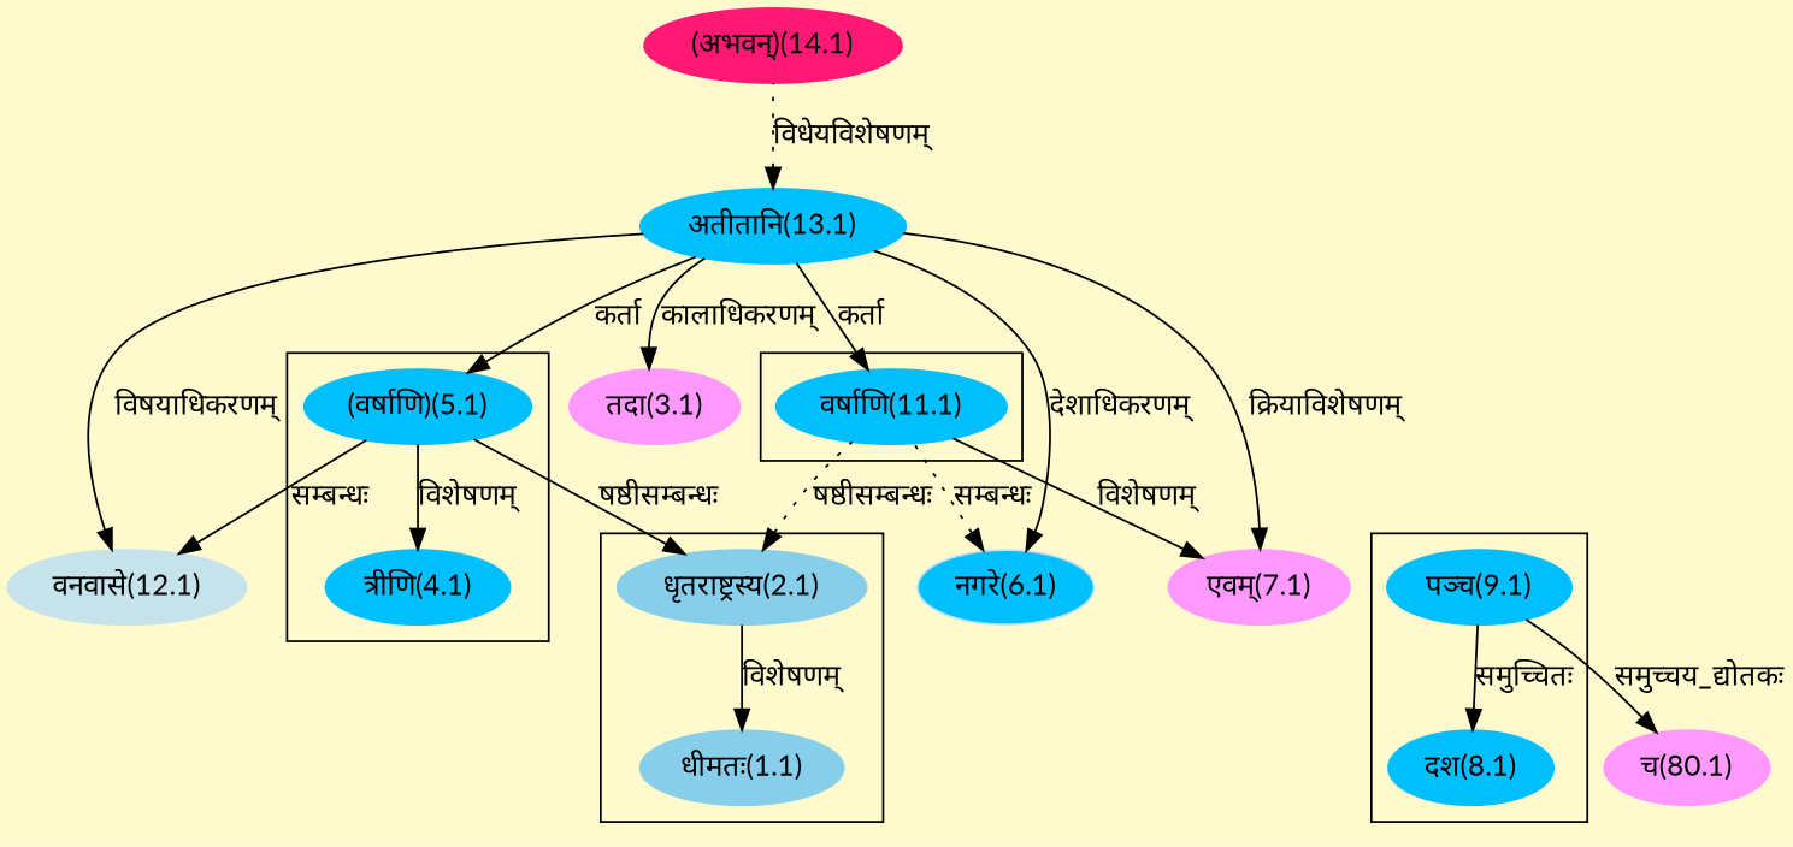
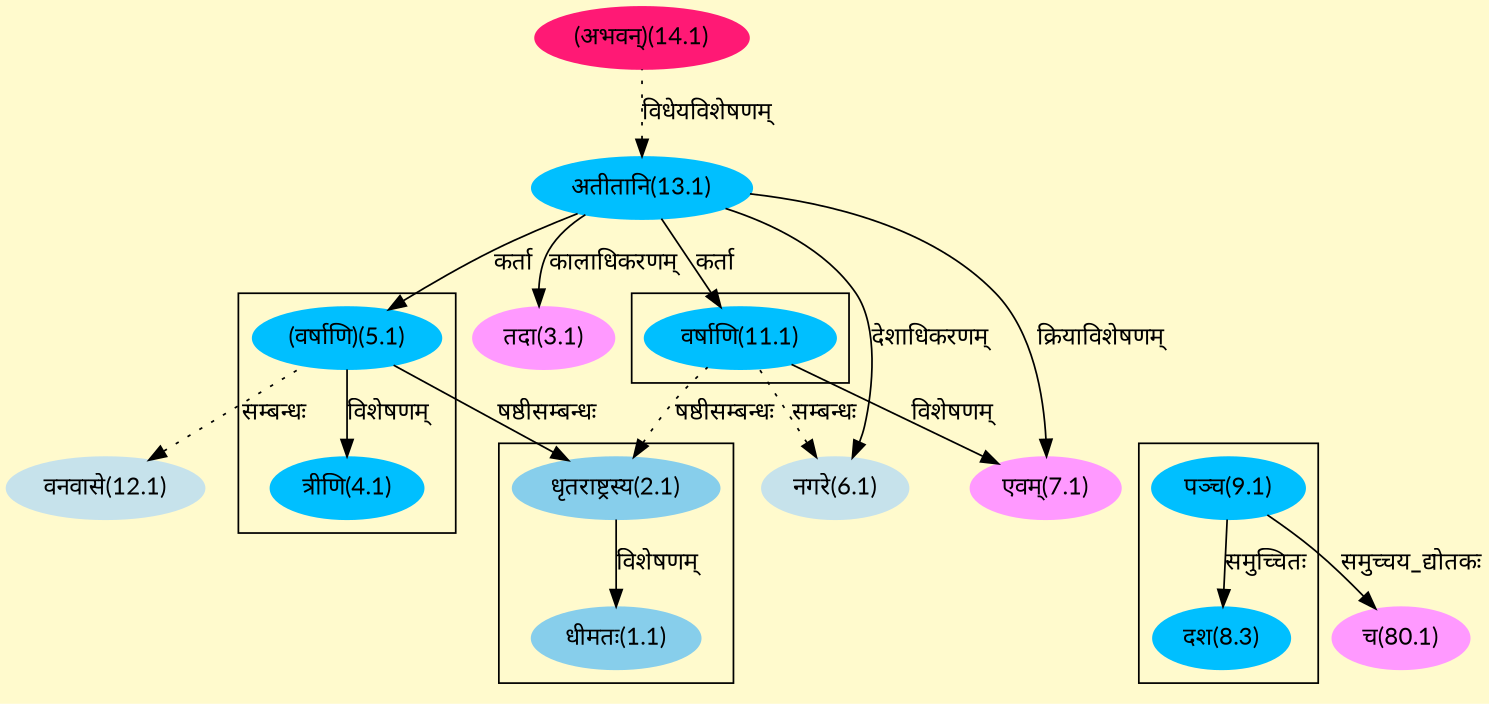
  digraph {
    bgcolor=lemonchiffon1
    compound=true
    fontname=Lato
    rankdir=BT
    node [color="#00BFFF" fontname=Lato style=filled]
    edge [dir=back fontname=Lato]
    n1 [color="#87CEEB" label="धीमतः(1.1)"]
    n2 [color="#87CEEB" label="धृतराष्ट्रस्य(2.1)"]
    n3 [label="त्रीणि(4.1)"]
    n4 [label="(वर्षाणि)(5.1)"]
-   n5 [label="दश(8.1)"]
+   n5 [label="दश(8.3)"]
    n6 [label="पञ्च(9.1)"]
    n7 [label="वर्षाणि(11.1)"]
    n8 [label="अतीतानि(13.1)"]
    n9 [color="#FF1975" label="(अभवन्)(14.1)"]
    n10 [color="#FF99FF" label="तदा(3.1)"]
-   n11 [color="#C6E2EB" label="नगरे(6.1)" fillcolor="#00BFFF"]
+   n11 [color="#C6E2EB" label="नगरे(6.1)"]
    n12 [color="#FF99FF" label="एवम्(7.1)"]
    n13 [color="#FF99FF" label="च(80.1)"]
    n14 [color="#C6E2EB" label="वनवासे(12.1)"]
    subgraph cluster_1 {
      n1
      n2
    }
    subgraph cluster_2 {
      n3
      n4
    }
    subgraph cluster_3 {
      n5
      n6
    }
    subgraph cluster_4 {
      n7
    }
    n1 -> n2 [label="विशेषणम्"]
    n2 -> n4 [label="षष्ठीसम्बन्धः"]
    n2 -> n7 [label="षष्ठीसम्बन्धः" style=dotted]
    n3 -> n4 [label="विशेषणम्"]
    n4 -> n8 [label="कर्ता"]
    n5 -> n6 [label="समुच्चितः"]
    n7 -> n8 [label="कर्ता"]
    n8 -> n9 [label="विधेयविशेषणम्" style=dotted]
    n10 -> n8 [label="कालाधिकरणम्"]
    n11 -> n7 [label="सम्बन्धः" style=dotted]
    n11 -> n8 [label="देशाधिकरणम्"]
    n12 -> n7 [label="विशेषणम्"]
    n12 -> n8 [label="क्रियाविशेषणम्"]
    n13 -> n6 [label="समुच्चय_द्योतकः"]
-   n14 -> n4 [label="सम्बन्धः" style=solid]
-   n14 -> n8 [label="विषयाधिकरणम्"]
+   n14 -> n4 [label="सम्बन्धः" style=dotted]
  }
